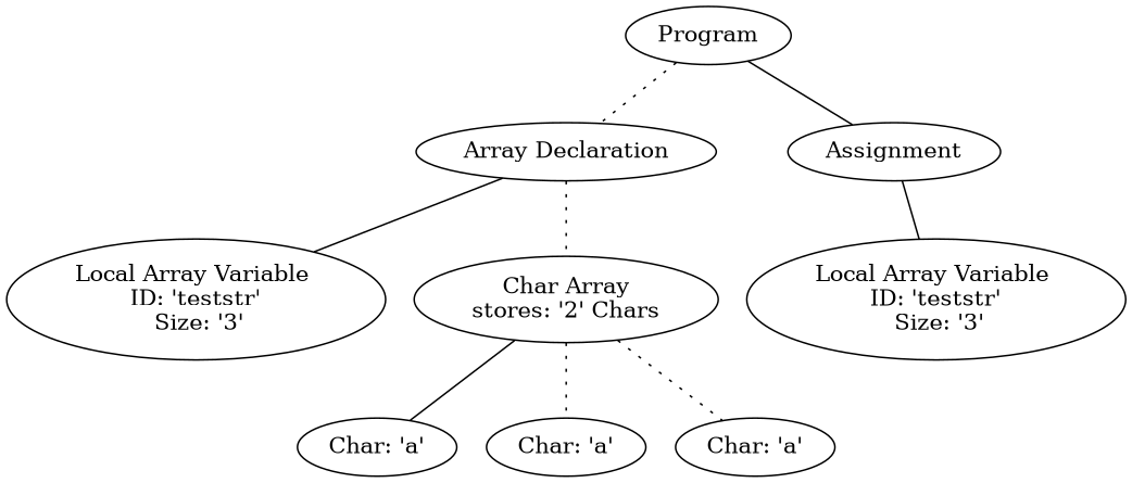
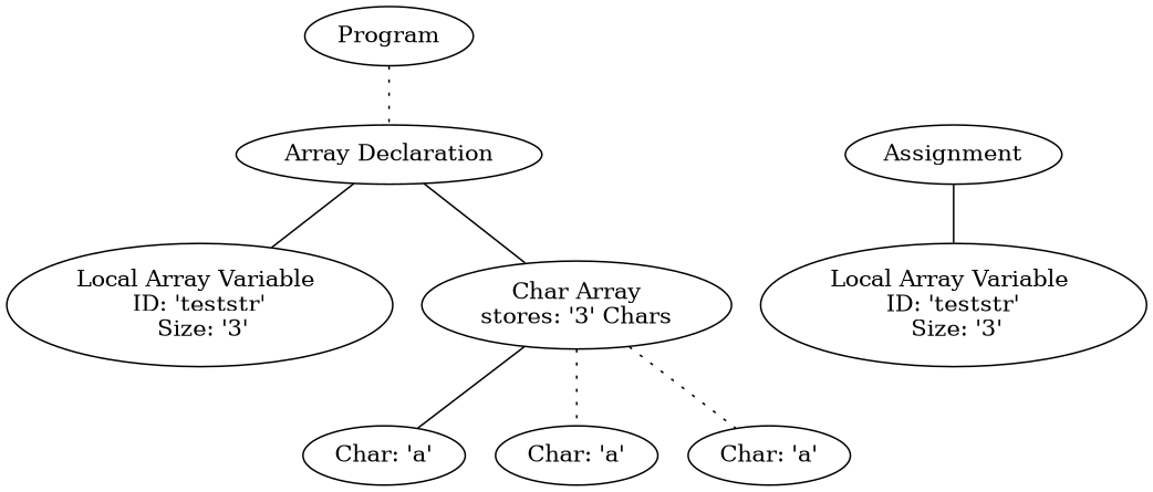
  graph {
    edge [style=dotted]
    n1 [label=<Program>]
    n2 [label=<Array Declaration>]
    n3 [label=<Assignment>]
    n4 [label=<Local Array Variable <br/>ID: 'teststr'<br/> Size: '3'>]
-   n5 [label=<Char Array<br/>stores: '2' Chars>]
+   n5 [label=<Char Array<br/>stores: '3' Chars>]
    n6 [label=<Local Array Variable <br/>ID: 'teststr'<br/> Size: '3'>]
    n7 [label=<Char: 'a'>]
    n8 [label=<Char: 'a'>]
    n9 [label=<Char: 'a'>]
    subgraph sub_1 {
      rank=same
      n1
    }
    subgraph sub_2 {
      rank=same
      n2
      n3
    }
    subgraph sub_3 {
      rank=same
      n4
      n5
      n6
    }
    subgraph sub_4 {
      rank=same
      n7
      n8
      n9
    }
    n1 -- n2
-   n1 -- n3 [style=solid]
    n2 -- n4 [style=solid]
-   n2 -- n5
+   n2 -- n5 [style=solid]
    n3 -- n6 [style=solid]
    n5 -- n7 [style=solid]
    n5 -- n8
    n5 -- n9
  }
